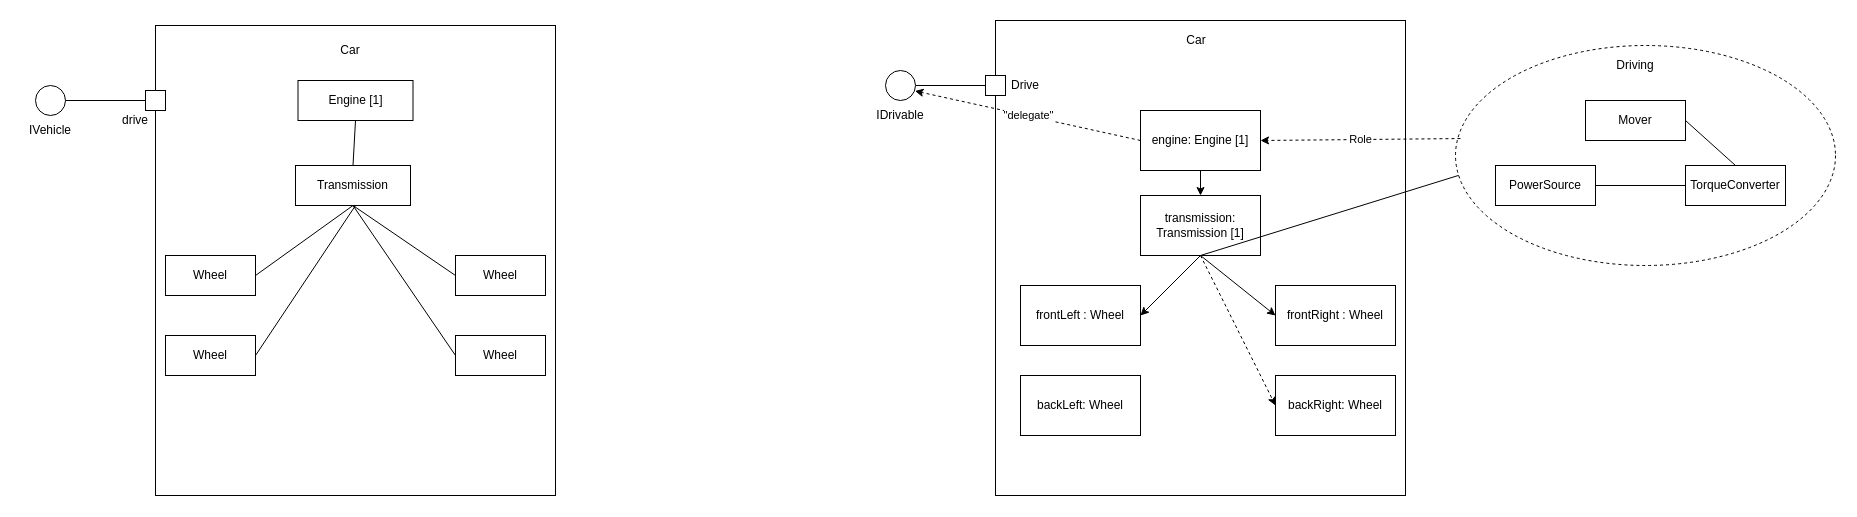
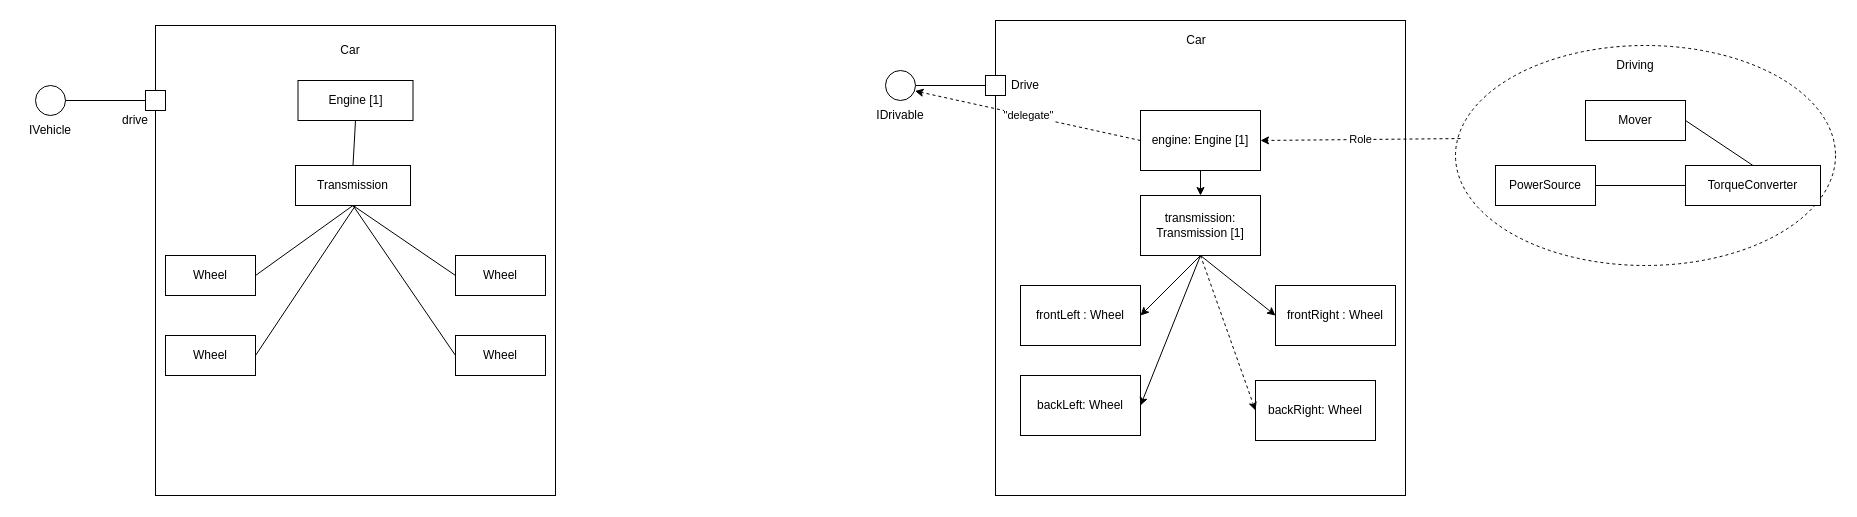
  <mxCell id="0" />
  <mxCell id="1" parent="0" />
  <mxCell id="2" value="" style="rounded=0;whiteSpace=wrap;html=1;" vertex="1" parent="1"><mxGeometry x="155" y="25" width="400" height="470" as="geometry" /></mxCell>
  <mxCell id="3" value="Car" style="text;html=1;align=center;verticalAlign=middle;whiteSpace=wrap;rounded=0;" vertex="1" parent="1"><mxGeometry x="320" y="35" width="60" height="30" as="geometry" /></mxCell>
  <mxCell id="4" value="Engine [1]" style="rounded=0;whiteSpace=wrap;html=1;" vertex="1" parent="1"><mxGeometry x="297.5" y="80" width="115" height="40" as="geometry" /></mxCell>
  <mxCell id="5" value="Transmission" style="rounded=0;whiteSpace=wrap;html=1;" vertex="1" parent="1"><mxGeometry x="295" y="165" width="115" height="40" as="geometry" /></mxCell>
  <mxCell id="6" value="Wheel" style="rounded=0;whiteSpace=wrap;html=1;" vertex="1" parent="1"><mxGeometry x="165" y="255" width="90" height="40" as="geometry" /></mxCell>
  <mxCell id="7" value="Wheel" style="rounded=0;whiteSpace=wrap;html=1;" vertex="1" parent="1"><mxGeometry x="165" y="335" width="90" height="40" as="geometry" /></mxCell>
  <mxCell id="8" value="Wheel" style="rounded=0;whiteSpace=wrap;html=1;" vertex="1" parent="1"><mxGeometry x="455" y="255" width="90" height="40" as="geometry" /></mxCell>
  <mxCell id="9" value="Wheel" style="rounded=0;whiteSpace=wrap;html=1;" vertex="1" parent="1"><mxGeometry x="455" y="335" width="90" height="40" as="geometry" /></mxCell>
  <mxCell id="10" value="" style="ellipse;whiteSpace=wrap;html=1;aspect=fixed;" vertex="1" parent="1"><mxGeometry x="35" y="85" width="30" height="30" as="geometry" /></mxCell>
  <mxCell id="11" value="" style="whiteSpace=wrap;html=1;aspect=fixed;" vertex="1" parent="1"><mxGeometry x="145" y="90" width="20" height="20" as="geometry" /></mxCell>
  <mxCell id="12" value="" style="endArrow=none;html=1;rounded=0;entryX=0.5;entryY=1;entryDx=0;entryDy=0;exitX=1;exitY=0.5;exitDx=0;exitDy=0;" edge="1" parent="1" source="6" target="5"><mxGeometry width="50" height="50" relative="1" as="geometry"><mxPoint x="255" y="295" as="sourcePoint" /><mxPoint x="305" y="245" as="targetPoint" /></mxGeometry></mxCell>
  <mxCell id="13" value="" style="endArrow=none;html=1;rounded=0;entryX=0.5;entryY=1;entryDx=0;entryDy=0;exitX=0.5;exitY=0;exitDx=0;exitDy=0;" edge="1" parent="1" source="5" target="4"><mxGeometry width="50" height="50" relative="1" as="geometry"><mxPoint x="255" y="295" as="sourcePoint" /><mxPoint x="305" y="245" as="targetPoint" /></mxGeometry></mxCell>
  <mxCell id="14" value="" style="endArrow=none;html=1;rounded=0;exitX=1;exitY=0.5;exitDx=0;exitDy=0;entryX=0;entryY=0.5;entryDx=0;entryDy=0;" edge="1" parent="1" source="10" target="11"><mxGeometry width="50" height="50" relative="1" as="geometry"><mxPoint x="255" y="295" as="sourcePoint" /><mxPoint x="305" y="245" as="targetPoint" /></mxGeometry></mxCell>
  <mxCell id="15" value="" style="endArrow=none;html=1;rounded=0;entryX=0.5;entryY=1;entryDx=0;entryDy=0;exitX=0;exitY=0.5;exitDx=0;exitDy=0;" edge="1" parent="1" source="8" target="5"><mxGeometry width="50" height="50" relative="1" as="geometry"><mxPoint x="255" y="295" as="sourcePoint" /><mxPoint x="305" y="245" as="targetPoint" /></mxGeometry></mxCell>
  <mxCell id="16" value="" style="endArrow=none;html=1;rounded=0;exitX=1;exitY=0.5;exitDx=0;exitDy=0;" edge="1" parent="1" source="7"><mxGeometry width="50" height="50" relative="1" as="geometry"><mxPoint x="255" y="295" as="sourcePoint" /><mxPoint x="355" y="205" as="targetPoint" /></mxGeometry></mxCell>
  <mxCell id="17" value="" style="endArrow=none;html=1;rounded=0;entryX=0.5;entryY=1;entryDx=0;entryDy=0;exitX=0;exitY=0.5;exitDx=0;exitDy=0;" edge="1" parent="1" source="9" target="5"><mxGeometry width="50" height="50" relative="1" as="geometry"><mxPoint x="255" y="295" as="sourcePoint" /><mxPoint x="305" y="245" as="targetPoint" /></mxGeometry></mxCell>
  <mxCell id="18" value="drive" style="text;html=1;align=center;verticalAlign=middle;whiteSpace=wrap;rounded=0;" vertex="1" parent="1"><mxGeometry x="105" y="105" width="60" height="30" as="geometry" /></mxCell>
  <mxCell id="19" value="IVehicle" style="text;html=1;align=center;verticalAlign=middle;whiteSpace=wrap;rounded=0;" vertex="1" parent="1"><mxGeometry x="20" y="115" width="60" height="30" as="geometry" /></mxCell>
  <mxCell id="20" value="" style="rounded=0;whiteSpace=wrap;html=1;" vertex="1" parent="1"><mxGeometry x="995" y="20" width="410" height="475" as="geometry" /></mxCell>
  <mxCell id="21" value="Car" style="text;html=1;align=center;verticalAlign=middle;whiteSpace=wrap;rounded=0;" vertex="1" parent="1"><mxGeometry x="1166" y="25" width="60" height="30" as="geometry" /></mxCell>
  <mxCell id="22" value="" style="whiteSpace=wrap;html=1;aspect=fixed;" vertex="1" parent="1"><mxGeometry x="985" y="75" width="20" height="20" as="geometry" /></mxCell>
  <mxCell id="23" value="Drive" style="text;html=1;align=center;verticalAlign=middle;whiteSpace=wrap;rounded=0;" vertex="1" parent="1"><mxGeometry x="995" y="70" width="60" height="30" as="geometry" /></mxCell>
  <mxCell id="24" value="" style="endArrow=none;html=1;rounded=0;entryX=0;entryY=0.5;entryDx=0;entryDy=0;" edge="1" parent="1" target="22"><mxGeometry width="50" height="50" relative="1" as="geometry"><mxPoint x="915" y="85" as="sourcePoint" /><mxPoint x="835" y="275" as="targetPoint" /></mxGeometry></mxCell>
  <mxCell id="25" value="" style="ellipse;whiteSpace=wrap;html=1;aspect=fixed;" vertex="1" parent="1"><mxGeometry x="885" y="70" width="30" height="30" as="geometry" /></mxCell>
  <mxCell id="26" value="IDrivable" style="text;html=1;align=center;verticalAlign=middle;whiteSpace=wrap;rounded=0;" vertex="1" parent="1"><mxGeometry x="870" y="100" width="60" height="30" as="geometry" /></mxCell>
  <mxCell id="27" value="engine: Engine [1]" style="rounded=0;whiteSpace=wrap;html=1;" vertex="1" parent="1"><mxGeometry x="1140" y="110" width="120" height="60" as="geometry" /></mxCell>
  <mxCell id="28" value="transmission: Transmission [1]" style="rounded=0;whiteSpace=wrap;html=1;" vertex="1" parent="1"><mxGeometry x="1140" y="195" width="120" height="60" as="geometry" /></mxCell>
  <mxCell id="29" value="frontLeft : Wheel" style="rounded=0;whiteSpace=wrap;html=1;" vertex="1" parent="1"><mxGeometry x="1020" y="285" width="120" height="60" as="geometry" /></mxCell>
  <mxCell id="30" value="frontRight : Wheel" style="rounded=0;whiteSpace=wrap;html=1;" vertex="1" parent="1"><mxGeometry x="1275" y="285" width="120" height="60" as="geometry" /></mxCell>
  <mxCell id="31" value="backLeft: Wheel" style="rounded=0;whiteSpace=wrap;html=1;" vertex="1" parent="1"><mxGeometry x="1020" y="375" width="120" height="60" as="geometry" /></mxCell>
- <mxCell id="32" value="backRight: Wheel" style="rounded=0;whiteSpace=wrap;html=1;" vertex="1" parent="1"><mxGeometry x="1275" y="375" width="120" height="60" as="geometry" /></mxCell>
+ <mxCell id="32" value="backRight: Wheel" style="rounded=0;whiteSpace=wrap;html=1;" vertex="1" parent="1"><mxGeometry x="1255" y="380" width="120" height="60" as="geometry" /></mxCell>
  <mxCell id="33" value="&quot;delegate&quot;" style="endArrow=classic;html=1;rounded=0;exitX=0;exitY=0.5;exitDx=0;exitDy=0;entryX=0.983;entryY=0.683;entryDx=0;entryDy=0;dashed=1;entryPerimeter=0;" edge="1" parent="1" source="27" target="25"><mxGeometry width="50" height="50" relative="1" as="geometry"><mxPoint x="785" y="325" as="sourcePoint" /><mxPoint x="835" y="275" as="targetPoint" /></mxGeometry></mxCell>
  <mxCell id="34" value="" style="endArrow=classic;html=1;rounded=0;exitX=0.5;exitY=1;exitDx=0;exitDy=0;entryX=0.5;entryY=0;entryDx=0;entryDy=0;" edge="1" parent="1" source="27" target="28"><mxGeometry width="50" height="50" relative="1" as="geometry"><mxPoint x="885" y="235" as="sourcePoint" /><mxPoint x="935" y="185" as="targetPoint" /></mxGeometry></mxCell>
  <mxCell id="35" value="" style="endArrow=classic;html=1;rounded=0;exitX=0.5;exitY=1;exitDx=0;exitDy=0;entryX=1;entryY=0.5;entryDx=0;entryDy=0;" edge="1" parent="1" source="28" target="29"><mxGeometry width="50" height="50" relative="1" as="geometry"><mxPoint x="885" y="235" as="sourcePoint" /><mxPoint x="935" y="185" as="targetPoint" /></mxGeometry></mxCell>
  <mxCell id="36" value="" style="endArrow=classic;html=1;rounded=0;exitX=0.5;exitY=1;exitDx=0;exitDy=0;entryX=0;entryY=0.5;entryDx=0;entryDy=0;" edge="1" parent="1" source="28" target="30"><mxGeometry width="50" height="50" relative="1" as="geometry"><mxPoint x="1210" y="265" as="sourcePoint" /><mxPoint x="1150" y="325" as="targetPoint" /></mxGeometry></mxCell>
- <mxCell id="37" value="" style="endArrow=classic;html=1;rounded=0;exitX=0.5;exitY=1;exitDx=0;exitDy=0;" edge="1" parent="1" source="28" target="43"><mxGeometry width="50" height="50" relative="1" as="geometry"><mxPoint x="1205" y="325" as="sourcePoint" /><mxPoint x="1145" y="385" as="targetPoint" /></mxGeometry></mxCell>
+ <mxCell id="37" value="" style="endArrow=classic;html=1;rounded=0;exitX=0.5;exitY=1;exitDx=0;exitDy=0;entryX=1;entryY=0.5;entryDx=0;entryDy=0;" edge="1" parent="1" source="28" target="31"><mxGeometry width="50" height="50" relative="1" as="geometry"><mxPoint x="1205" y="325" as="sourcePoint" /><mxPoint x="1145" y="385" as="targetPoint" /></mxGeometry></mxCell>
  <mxCell id="38" value="" style="endArrow=classic;html=1;rounded=0;entryX=0;entryY=0.5;entryDx=0;entryDy=0;exitX=0.5;exitY=1;exitDx=0;exitDy=0;dashed=1;" edge="1" parent="1" source="28" target="32"><mxGeometry width="50" height="50" relative="1" as="geometry"><mxPoint x="1205" y="265" as="sourcePoint" /><mxPoint x="1205" y="385" as="targetPoint" /></mxGeometry></mxCell>
  <mxCell id="39" value="" style="ellipse;whiteSpace=wrap;html=1;dashed=1;" vertex="1" parent="1"><mxGeometry x="1455" y="45" width="380" height="220" as="geometry" /></mxCell>
  <mxCell id="40" value="Driving" style="text;html=1;align=center;verticalAlign=middle;whiteSpace=wrap;rounded=0;" vertex="1" parent="1"><mxGeometry x="1605" y="50" width="60" height="30" as="geometry" /></mxCell>
  <mxCell id="41" value="PowerSource" style="rounded=0;whiteSpace=wrap;html=1;" vertex="1" parent="1"><mxGeometry x="1495" y="165" width="100" height="40" as="geometry" /></mxCell>
- <mxCell id="42" value="TorqueConverter" style="rounded=0;whiteSpace=wrap;html=1;" vertex="1" parent="1"><mxGeometry x="1685" y="165" width="100" height="40" as="geometry" /></mxCell>
+ <mxCell id="42" value="TorqueConverter" style="rounded=0;whiteSpace=wrap;html=1;" vertex="1" parent="1"><mxGeometry x="1685" y="165" width="135" height="40" as="geometry" /></mxCell>
  <mxCell id="43" value="Mover" style="rounded=0;whiteSpace=wrap;html=1;" vertex="1" parent="1"><mxGeometry x="1585" y="100" width="100" height="40" as="geometry" /></mxCell>
  <mxCell id="44" value="" style="endArrow=none;html=1;rounded=0;entryX=1;entryY=0.5;entryDx=0;entryDy=0;exitX=0;exitY=0.5;exitDx=0;exitDy=0;" edge="1" parent="1" source="42" target="41"><mxGeometry width="50" height="50" relative="1" as="geometry"><mxPoint x="1285" y="285" as="sourcePoint" /><mxPoint x="1335" y="235" as="targetPoint" /></mxGeometry></mxCell>
  <mxCell id="45" value="" style="endArrow=none;html=1;rounded=0;entryX=0.5;entryY=0;entryDx=0;entryDy=0;exitX=1;exitY=0.5;exitDx=0;exitDy=0;" edge="1" parent="1" source="43" target="42"><mxGeometry width="50" height="50" relative="1" as="geometry"><mxPoint x="1285" y="285" as="sourcePoint" /><mxPoint x="1335" y="235" as="targetPoint" /></mxGeometry></mxCell>
  <mxCell id="46" value="Role" style="endArrow=classic;html=1;rounded=0;exitX=0.013;exitY=0.423;exitDx=0;exitDy=0;exitPerimeter=0;entryX=1;entryY=0.5;entryDx=0;entryDy=0;dashed=1;" edge="1" parent="1" source="39" target="27"><mxGeometry width="50" height="50" relative="1" as="geometry"><mxPoint x="1325" y="315" as="sourcePoint" /><mxPoint x="1375" y="265" as="targetPoint" /></mxGeometry></mxCell>
